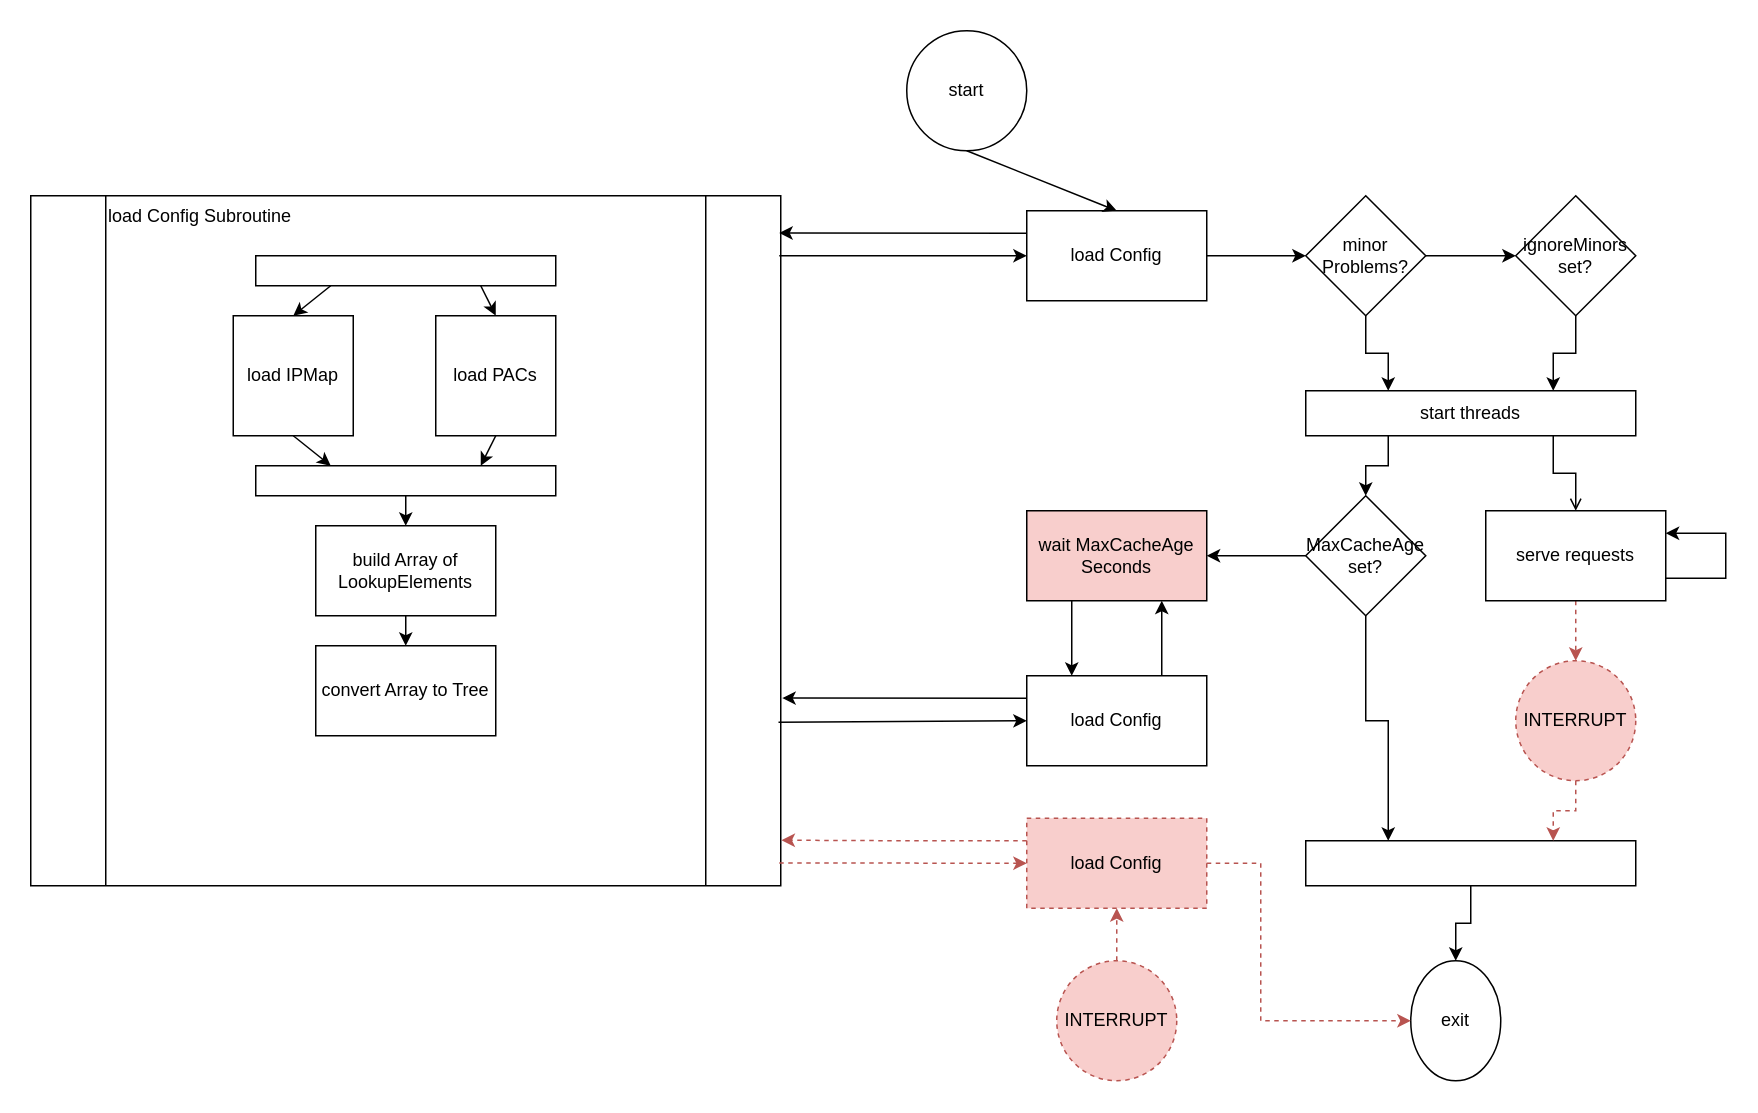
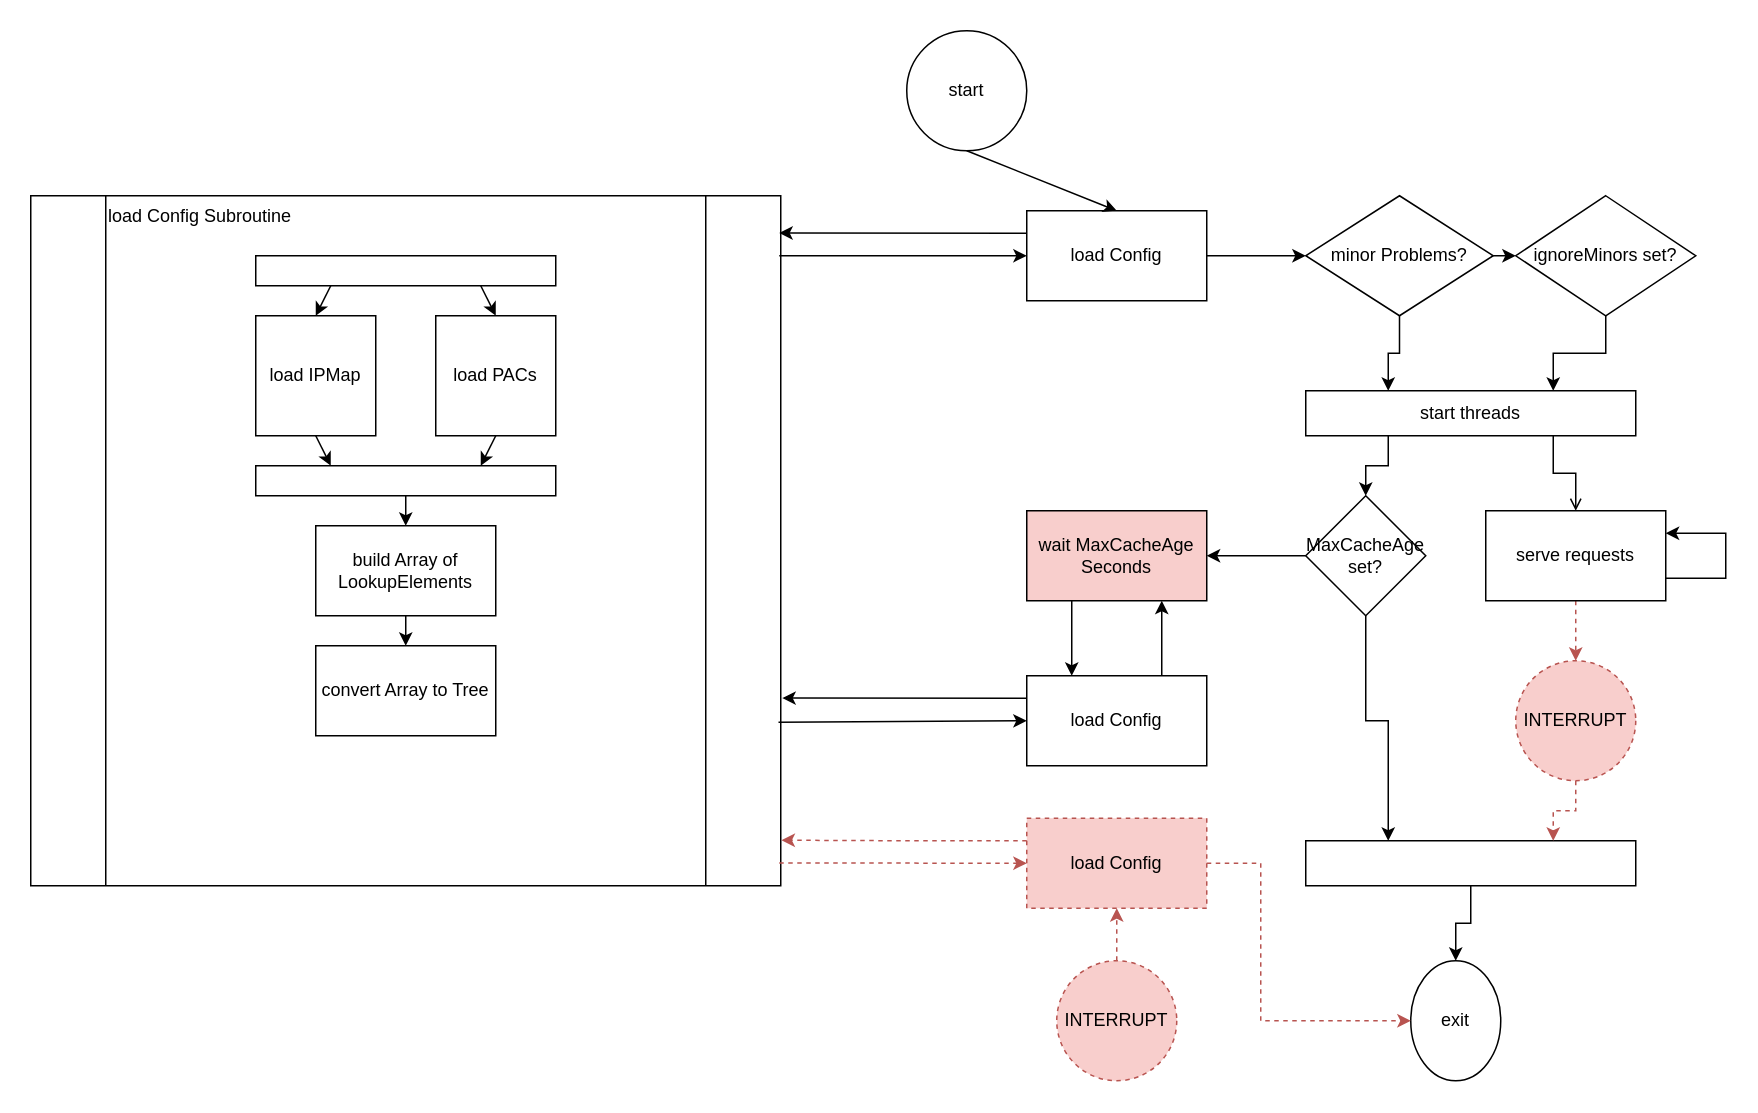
  <mxCell id="0" />
  <mxCell id="1" parent="0" />
  <mxCell id="2" value="" style="group" vertex="1" connectable="0" parent="1"><mxGeometry x="20" y="130" width="500" height="460" as="geometry" /></mxCell>
  <mxCell id="3" value="load Config Subroutine" style="shape=process;whiteSpace=wrap;html=1;backgroundOutline=1;align=left;verticalAlign=top;" vertex="1" parent="2"><mxGeometry width="500" height="460" as="geometry" /></mxCell>
  <mxCell id="4" value="" style="rounded=0;whiteSpace=wrap;html=1;" vertex="1" parent="2"><mxGeometry x="150" y="40" width="200" height="20" as="geometry" /></mxCell>
- <mxCell id="5" value="load IPMap" style="whiteSpace=wrap;html=1;aspect=fixed;" vertex="1" parent="2"><mxGeometry x="135" y="80" width="80" height="80" as="geometry" /></mxCell>
+ <mxCell id="5" value="load IPMap" style="whiteSpace=wrap;html=1;aspect=fixed;" vertex="1" parent="2"><mxGeometry x="150" y="80" width="80" height="80" as="geometry" /></mxCell>
  <mxCell id="6" value="load PACs" style="whiteSpace=wrap;html=1;aspect=fixed;" vertex="1" parent="2"><mxGeometry x="270" y="80" width="80" height="80" as="geometry" /></mxCell>
  <mxCell id="7" value="" style="rounded=0;whiteSpace=wrap;html=1;" vertex="1" parent="2"><mxGeometry x="150" y="180" width="200" height="20" as="geometry" /></mxCell>
  <mxCell id="8" value="" style="endArrow=classic;html=1;rounded=0;entryX=0.5;entryY=0;entryDx=0;entryDy=0;exitX=0.25;exitY=1;exitDx=0;exitDy=0;" edge="1" parent="2" source="4" target="5"><mxGeometry width="50" height="50" relative="1" as="geometry"><mxPoint x="720" y="350" as="sourcePoint" /><mxPoint x="770" y="300" as="targetPoint" /></mxGeometry></mxCell>
  <mxCell id="9" value="" style="endArrow=classic;html=1;rounded=0;entryX=0.5;entryY=0;entryDx=0;entryDy=0;exitX=0.75;exitY=1;exitDx=0;exitDy=0;" edge="1" parent="2" source="4" target="6"><mxGeometry width="50" height="50" relative="1" as="geometry"><mxPoint x="210" y="70" as="sourcePoint" /><mxPoint x="200" y="90" as="targetPoint" /></mxGeometry></mxCell>
  <mxCell id="10" value="" style="endArrow=classic;html=1;rounded=0;exitX=0.5;exitY=1;exitDx=0;exitDy=0;entryX=0.25;entryY=0;entryDx=0;entryDy=0;" edge="1" parent="2" source="5" target="7"><mxGeometry width="50" height="50" relative="1" as="geometry"><mxPoint x="610" y="290" as="sourcePoint" /><mxPoint x="660" y="240" as="targetPoint" /></mxGeometry></mxCell>
  <mxCell id="11" value="" style="endArrow=classic;html=1;rounded=0;entryX=0.75;entryY=0;entryDx=0;entryDy=0;exitX=0.5;exitY=1;exitDx=0;exitDy=0;" edge="1" parent="2" source="6" target="7"><mxGeometry width="50" height="50" relative="1" as="geometry"><mxPoint x="610" y="290" as="sourcePoint" /><mxPoint x="660" y="240" as="targetPoint" /></mxGeometry></mxCell>
  <mxCell id="12" value="convert Array to Tree" style="rounded=0;whiteSpace=wrap;html=1;" vertex="1" parent="2"><mxGeometry x="190" y="300" width="120" height="60" as="geometry" /></mxCell>
  <mxCell id="13" value="build Array of LookupElements" style="rounded=0;whiteSpace=wrap;html=1;" vertex="1" parent="2"><mxGeometry x="190" y="220" width="120" height="60" as="geometry" /></mxCell>
  <mxCell id="14" value="" style="endArrow=classic;html=1;rounded=0;entryX=0.5;entryY=0;entryDx=0;entryDy=0;exitX=0.5;exitY=1;exitDx=0;exitDy=0;" edge="1" parent="2" source="7" target="13"><mxGeometry width="50" height="50" relative="1" as="geometry"><mxPoint x="580" y="290" as="sourcePoint" /><mxPoint x="630" y="240" as="targetPoint" /></mxGeometry></mxCell>
  <mxCell id="15" value="" style="endArrow=classic;html=1;rounded=0;entryX=0.5;entryY=0;entryDx=0;entryDy=0;exitX=0.5;exitY=1;exitDx=0;exitDy=0;" edge="1" parent="2" source="13" target="12"><mxGeometry width="50" height="50" relative="1" as="geometry"><mxPoint x="580" y="290" as="sourcePoint" /><mxPoint x="630" y="240" as="targetPoint" /></mxGeometry></mxCell>
  <mxCell id="16" style="edgeStyle=orthogonalEdgeStyle;rounded=0;orthogonalLoop=1;jettySize=auto;html=1;exitX=1;exitY=0.5;exitDx=0;exitDy=0;entryX=0;entryY=0.5;entryDx=0;entryDy=0;" edge="1" parent="1" source="17" target="22"><mxGeometry relative="1" as="geometry" /></mxCell>
  <mxCell id="17" value="load Config" style="rounded=0;whiteSpace=wrap;html=1;" vertex="1" parent="1"><mxGeometry x="684" y="140" width="120" height="60" as="geometry" /></mxCell>
  <mxCell id="18" value="" style="endArrow=classic;html=1;rounded=0;exitX=0;exitY=0.25;exitDx=0;exitDy=0;entryX=0.998;entryY=0.054;entryDx=0;entryDy=0;entryPerimeter=0;" edge="1" parent="1" source="17" target="3"><mxGeometry width="50" height="50" relative="1" as="geometry"><mxPoint x="660" y="340" as="sourcePoint" /><mxPoint x="520" y="160" as="targetPoint" /></mxGeometry></mxCell>
  <mxCell id="19" value="" style="endArrow=classic;html=1;rounded=0;entryX=0;entryY=0.5;entryDx=0;entryDy=0;exitX=0.998;exitY=0.087;exitDx=0;exitDy=0;exitPerimeter=0;" edge="1" parent="1" source="3" target="17"><mxGeometry width="50" height="50" relative="1" as="geometry"><mxPoint x="580" y="250" as="sourcePoint" /><mxPoint x="630" y="200" as="targetPoint" /></mxGeometry></mxCell>
  <mxCell id="20" style="edgeStyle=orthogonalEdgeStyle;rounded=0;orthogonalLoop=1;jettySize=auto;html=1;exitX=1;exitY=0.5;exitDx=0;exitDy=0;entryX=0;entryY=0.5;entryDx=0;entryDy=0;" edge="1" parent="1" source="22" target="24"><mxGeometry relative="1" as="geometry" /></mxCell>
  <mxCell id="21" style="edgeStyle=orthogonalEdgeStyle;rounded=0;orthogonalLoop=1;jettySize=auto;html=1;exitX=0.5;exitY=1;exitDx=0;exitDy=0;entryX=0.25;entryY=0;entryDx=0;entryDy=0;" edge="1" parent="1" source="22" target="30"><mxGeometry relative="1" as="geometry" /></mxCell>
- <mxCell id="22" value="minor Problems?" style="rhombus;whiteSpace=wrap;html=1;" vertex="1" parent="1"><mxGeometry x="870" y="130" width="80" height="80" as="geometry" /></mxCell>
+ <mxCell id="22" value="minor Problems?" style="rhombus;whiteSpace=wrap;html=1;" vertex="1" parent="1"><mxGeometry x="870" y="130" width="125" height="80" as="geometry" /></mxCell>
  <mxCell id="23" style="edgeStyle=orthogonalEdgeStyle;rounded=0;orthogonalLoop=1;jettySize=auto;html=1;exitX=0.5;exitY=1;exitDx=0;exitDy=0;entryX=0.75;entryY=0;entryDx=0;entryDy=0;" edge="1" parent="1" source="24" target="30"><mxGeometry relative="1" as="geometry" /></mxCell>
- <mxCell id="24" value="ignoreMinors set?" style="rhombus;whiteSpace=wrap;html=1;" vertex="1" parent="1"><mxGeometry x="1010" y="130" width="80" height="80" as="geometry" /></mxCell>
+ <mxCell id="24" value="ignoreMinors set?" style="rhombus;whiteSpace=wrap;html=1;" vertex="1" parent="1"><mxGeometry x="1010" y="130" width="120" height="80" as="geometry" /></mxCell>
  <mxCell id="25" value="start" style="ellipse;whiteSpace=wrap;html=1;aspect=fixed;" vertex="1" parent="1"><mxGeometry x="604" y="20" width="80" height="80" as="geometry" /></mxCell>
  <mxCell id="26" value="exit" style="ellipse;whiteSpace=wrap;html=1;aspect=fixed;" vertex="1" parent="1"><mxGeometry x="940" y="640" width="60" height="80" as="geometry" /></mxCell>
  <mxCell id="27" value="" style="endArrow=classic;html=1;rounded=0;exitX=0.5;exitY=1;exitDx=0;exitDy=0;entryX=0.5;entryY=0;entryDx=0;entryDy=0;" edge="1" parent="1" source="25" target="17"><mxGeometry width="50" height="50" relative="1" as="geometry"><mxPoint x="670" y="340" as="sourcePoint" /><mxPoint x="720" y="290" as="targetPoint" /></mxGeometry></mxCell>
  <mxCell id="28" style="edgeStyle=orthogonalEdgeStyle;rounded=0;orthogonalLoop=1;jettySize=auto;html=1;exitX=0.25;exitY=1;exitDx=0;exitDy=0;entryX=0.5;entryY=0;entryDx=0;entryDy=0;" edge="1" parent="1" source="30" target="33"><mxGeometry relative="1" as="geometry" /></mxCell>
  <mxCell id="29" style="edgeStyle=orthogonalEdgeStyle;rounded=0;orthogonalLoop=1;jettySize=auto;html=1;exitX=0.75;exitY=1;exitDx=0;exitDy=0;entryX=0.5;entryY=0;entryDx=0;entryDy=0;endArrow=open;" edge="1" parent="1" source="30" target="40"><mxGeometry relative="1" as="geometry" /></mxCell>
  <mxCell id="30" value="start threads" style="rounded=0;whiteSpace=wrap;html=1;" vertex="1" parent="1"><mxGeometry x="870" y="260" width="220" height="30" as="geometry" /></mxCell>
  <mxCell id="31" style="edgeStyle=orthogonalEdgeStyle;rounded=0;orthogonalLoop=1;jettySize=auto;html=1;exitX=0.5;exitY=1;exitDx=0;exitDy=0;entryX=0.25;entryY=0;entryDx=0;entryDy=0;" edge="1" parent="1" source="33" target="42"><mxGeometry relative="1" as="geometry"><Array as="points"><mxPoint x="910" y="480" /><mxPoint x="925" y="480" /></Array></mxGeometry></mxCell>
  <mxCell id="32" style="edgeStyle=orthogonalEdgeStyle;rounded=0;orthogonalLoop=1;jettySize=auto;html=1;exitX=0;exitY=0.5;exitDx=0;exitDy=0;entryX=1;entryY=0.5;entryDx=0;entryDy=0;" edge="1" parent="1" source="33" target="35"><mxGeometry relative="1" as="geometry" /></mxCell>
  <mxCell id="33" value="MaxCacheAge set?" style="rhombus;whiteSpace=wrap;html=1;" vertex="1" parent="1"><mxGeometry x="870" y="330" width="80" height="80" as="geometry" /></mxCell>
  <mxCell id="34" style="edgeStyle=orthogonalEdgeStyle;rounded=0;orthogonalLoop=1;jettySize=auto;html=1;exitX=0.25;exitY=1;exitDx=0;exitDy=0;entryX=0.25;entryY=0;entryDx=0;entryDy=0;" edge="1" parent="1" source="35" target="37"><mxGeometry relative="1" as="geometry" /></mxCell>
  <mxCell id="35" value="wait MaxCacheAge Seconds" style="rounded=0;whiteSpace=wrap;html=1;fillColor=#f8cecc;" vertex="1" parent="1"><mxGeometry x="684" y="340" width="120" height="60" as="geometry" /></mxCell>
  <mxCell id="36" style="edgeStyle=orthogonalEdgeStyle;rounded=0;orthogonalLoop=1;jettySize=auto;html=1;exitX=0.75;exitY=0;exitDx=0;exitDy=0;entryX=0.75;entryY=1;entryDx=0;entryDy=0;" edge="1" parent="1" source="37" target="35"><mxGeometry relative="1" as="geometry" /></mxCell>
  <mxCell id="37" value="load Config" style="rounded=0;whiteSpace=wrap;html=1;" vertex="1" parent="1"><mxGeometry x="684" y="450" width="120" height="60" as="geometry" /></mxCell>
  <mxCell id="38" style="edgeStyle=orthogonalEdgeStyle;rounded=0;orthogonalLoop=1;jettySize=auto;html=1;exitX=1;exitY=0.75;exitDx=0;exitDy=0;entryX=1;entryY=0.25;entryDx=0;entryDy=0;" edge="1" parent="1" source="40" target="40"><mxGeometry relative="1" as="geometry"><mxPoint x="1170" y="384.923" as="targetPoint" /><Array as="points"><mxPoint x="1150" y="385" /><mxPoint x="1150" y="355" /></Array></mxGeometry></mxCell>
  <mxCell id="39" style="edgeStyle=orthogonalEdgeStyle;rounded=0;orthogonalLoop=1;jettySize=auto;html=1;exitX=0.5;exitY=1;exitDx=0;exitDy=0;entryX=0.5;entryY=0;entryDx=0;entryDy=0;dashed=1;fillColor=#f8cecc;strokeColor=#b85450;" edge="1" parent="1" source="40" target="46"><mxGeometry relative="1" as="geometry" /></mxCell>
  <mxCell id="40" value="serve requests" style="rounded=0;whiteSpace=wrap;html=1;" vertex="1" parent="1"><mxGeometry x="990" y="340" width="120" height="60" as="geometry" /></mxCell>
  <mxCell id="41" style="edgeStyle=orthogonalEdgeStyle;rounded=0;orthogonalLoop=1;jettySize=auto;html=1;exitX=0.5;exitY=1;exitDx=0;exitDy=0;entryX=0.5;entryY=0;entryDx=0;entryDy=0;" edge="1" parent="1" source="42" target="26"><mxGeometry relative="1" as="geometry" /></mxCell>
  <mxCell id="42" value="" style="rounded=0;whiteSpace=wrap;html=1;" vertex="1" parent="1"><mxGeometry x="870" y="560" width="220" height="30" as="geometry" /></mxCell>
  <mxCell id="43" value="" style="endArrow=classic;html=1;rounded=0;exitX=0;exitY=0.25;exitDx=0;exitDy=0;entryX=1.002;entryY=0.728;entryDx=0;entryDy=0;entryPerimeter=0;" edge="1" parent="1" source="37" target="3"><mxGeometry width="50" height="50" relative="1" as="geometry"><mxPoint x="680" y="460" as="sourcePoint" /><mxPoint x="580" y="420" as="targetPoint" /></mxGeometry></mxCell>
  <mxCell id="44" value="" style="endArrow=classic;html=1;rounded=0;entryX=0;entryY=0.5;entryDx=0;entryDy=0;exitX=0.997;exitY=0.763;exitDx=0;exitDy=0;exitPerimeter=0;" edge="1" parent="1" source="3" target="37"><mxGeometry width="50" height="50" relative="1" as="geometry"><mxPoint x="550" y="500" as="sourcePoint" /><mxPoint x="694" y="180" as="targetPoint" /></mxGeometry></mxCell>
  <mxCell id="45" style="edgeStyle=orthogonalEdgeStyle;rounded=0;orthogonalLoop=1;jettySize=auto;html=1;exitX=0.5;exitY=1;exitDx=0;exitDy=0;entryX=0.75;entryY=0;entryDx=0;entryDy=0;dashed=1;fillColor=#f8cecc;strokeColor=#b85450;" edge="1" parent="1" source="46" target="42"><mxGeometry relative="1" as="geometry" /></mxCell>
  <mxCell id="46" value="INTERRUPT" style="ellipse;whiteSpace=wrap;html=1;aspect=fixed;dashed=1;fillColor=#f8cecc;strokeColor=#b85450;" vertex="1" parent="1"><mxGeometry x="1010" y="440" width="80" height="80" as="geometry" /></mxCell>
  <mxCell id="47" style="edgeStyle=orthogonalEdgeStyle;rounded=0;orthogonalLoop=1;jettySize=auto;html=1;exitX=0.5;exitY=0;exitDx=0;exitDy=0;entryX=0.5;entryY=1;entryDx=0;entryDy=0;fillColor=#f8cecc;strokeColor=#b85450;dashed=1;" edge="1" parent="1" source="48" target="49"><mxGeometry relative="1" as="geometry" /></mxCell>
  <mxCell id="48" value="INTERRUPT" style="ellipse;whiteSpace=wrap;html=1;aspect=fixed;dashed=1;fillColor=#f8cecc;strokeColor=#b85450;" vertex="1" parent="1"><mxGeometry x="704" y="640" width="80" height="80" as="geometry" /></mxCell>
  <mxCell id="49" value="load Config" style="rounded=0;whiteSpace=wrap;html=1;fillColor=#f8cecc;strokeColor=#b85450;dashed=1;" vertex="1" parent="1"><mxGeometry x="684" y="545" width="120" height="60" as="geometry" /></mxCell>
  <mxCell id="50" style="edgeStyle=orthogonalEdgeStyle;rounded=0;orthogonalLoop=1;jettySize=auto;html=1;exitX=0;exitY=0.25;exitDx=0;exitDy=0;entryX=1.001;entryY=0.934;entryDx=0;entryDy=0;entryPerimeter=0;fillColor=#f8cecc;strokeColor=#b85450;dashed=1;" edge="1" parent="1" source="49" target="3"><mxGeometry relative="1" as="geometry" /></mxCell>
  <mxCell id="51" value="" style="endArrow=classic;html=1;rounded=0;entryX=0;entryY=0.5;entryDx=0;entryDy=0;exitX=0.998;exitY=0.967;exitDx=0;exitDy=0;exitPerimeter=0;fillColor=#f8cecc;strokeColor=#b85450;dashed=1;" edge="1" parent="1" source="3" target="49"><mxGeometry width="50" height="50" relative="1" as="geometry"><mxPoint x="660" y="520" as="sourcePoint" /><mxPoint x="710" y="470" as="targetPoint" /></mxGeometry></mxCell>
  <mxCell id="52" value="" style="endArrow=classic;html=1;rounded=0;entryX=0;entryY=0.5;entryDx=0;entryDy=0;exitX=1;exitY=0.5;exitDx=0;exitDy=0;fillColor=#f8cecc;strokeColor=#b85450;dashed=1;" edge="1" parent="1" source="49" target="26"><mxGeometry width="50" height="50" relative="1" as="geometry"><mxPoint x="520" y="760" as="sourcePoint" /><mxPoint x="570" y="710" as="targetPoint" /><Array as="points"><mxPoint x="840" y="575" /><mxPoint x="840" y="680" /></Array></mxGeometry></mxCell>
